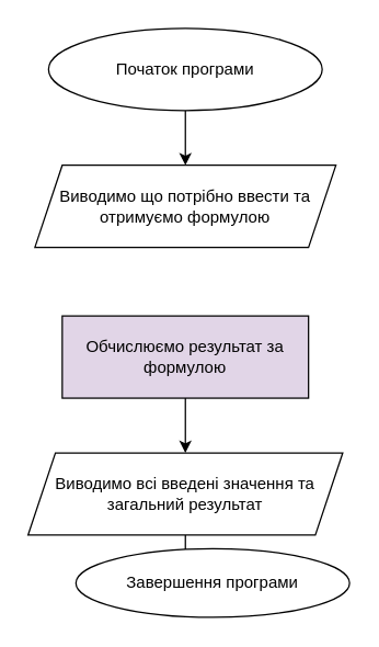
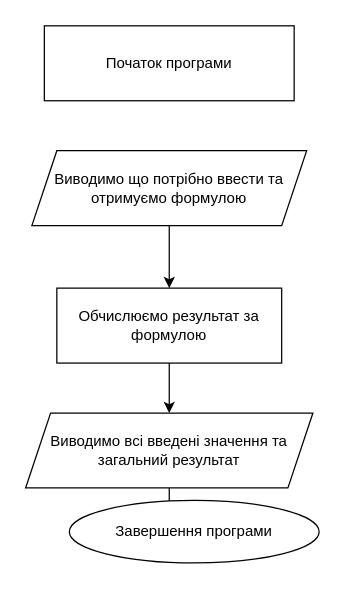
  <mxCell id="0" />
  <mxCell id="1" parent="0" />
- <mxCell id="2" style="edgeStyle=orthogonalEdgeStyle;rounded=0;orthogonalLoop=1;jettySize=auto;html=1;entryX=0.5;entryY=0;entryDx=0;entryDy=0;" edge="1" parent="1" source="3" target="5"><mxGeometry relative="1" as="geometry" /></mxCell>
- <mxCell id="3" value="Початок програми" style="ellipse;whiteSpace=wrap;html=1;" vertex="1" parent="1"><mxGeometry x="35" y="20" width="200" height="60" as="geometry" /></mxCell>
+ <mxCell id="3" value="Початок програми" style="whiteSpace=wrap;html=1;rounded=0;" vertex="1" parent="1"><mxGeometry x="35" y="20" width="200" height="60" as="geometry" /></mxCell>
+ <mxCell id="4" style="edgeStyle=orthogonalEdgeStyle;rounded=0;orthogonalLoop=1;jettySize=auto;html=1;entryX=0.5;entryY=0;entryDx=0;entryDy=0;" edge="1" parent="1" source="5" target="7"><mxGeometry relative="1" as="geometry" /></mxCell>
  <mxCell id="5" value="Виводимо що потрібно ввести та отримуємо формулою" style="shape=parallelogram;perimeter=parallelogramPerimeter;whiteSpace=wrap;html=1;fixedSize=1;" vertex="1" parent="1"><mxGeometry x="25" y="120" width="220" height="60" as="geometry" /></mxCell>
  <mxCell id="6" style="edgeStyle=orthogonalEdgeStyle;rounded=0;orthogonalLoop=1;jettySize=auto;html=1;entryX=0.5;entryY=0;entryDx=0;entryDy=0;" edge="1" parent="1" source="7" target="9"><mxGeometry relative="1" as="geometry" /></mxCell>
- <mxCell id="7" value="Обчислюємо результат за формулою" style="rounded=0;whiteSpace=wrap;html=1;fillColor=#e1d5e7;" vertex="1" parent="1"><mxGeometry x="45" y="230" width="180" height="60" as="geometry" /></mxCell>
+ <mxCell id="7" value="Обчислюємо результат за формулою" style="rounded=0;whiteSpace=wrap;html=1;" vertex="1" parent="1"><mxGeometry x="45" y="230" width="180" height="60" as="geometry" /></mxCell>
  <mxCell id="8" style="edgeStyle=orthogonalEdgeStyle;rounded=0;orthogonalLoop=1;jettySize=auto;html=1;entryX=0.5;entryY=0;entryDx=0;entryDy=0;" edge="1" parent="1" source="9" target="10"><mxGeometry relative="1" as="geometry" /></mxCell>
  <mxCell id="9" value="Виводимо всі введені значення та загальний результат" style="shape=parallelogram;perimeter=parallelogramPerimeter;whiteSpace=wrap;html=1;fixedSize=1;" vertex="1" parent="1"><mxGeometry x="20" y="330" width="230" height="60" as="geometry" /></mxCell>
  <mxCell id="10" value="Завершення програми" style="ellipse;whiteSpace=wrap;html=1;" vertex="1" parent="1"><mxGeometry x="55" y="400" width="200" height="50" as="geometry" /></mxCell>
